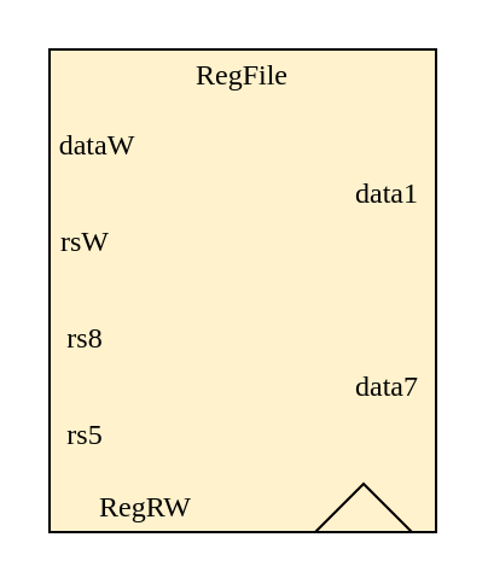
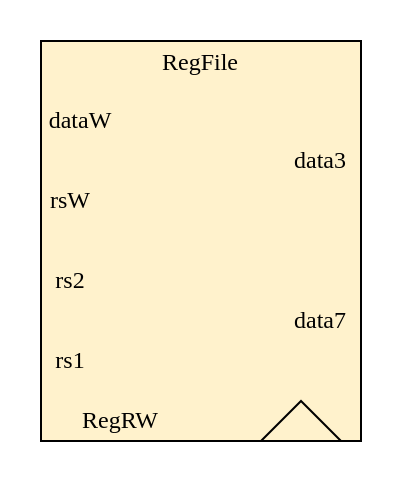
  <mxCell id="0" />
  <mxCell id="1" parent="0" />
  <mxCell id="2" value="RegFile" style="rounded=0;whiteSpace=wrap;html=1;labelPosition=center;verticalLabelPosition=top;align=center;verticalAlign=bottom;spacingTop=0;spacingBottom=-20;fontFamily=Ubuntu mono;fillColor=#fff2cc;" vertex="1" parent="1"><mxGeometry x="20" y="20" width="160" height="200" as="geometry" /></mxCell>
  <mxCell id="3" value="dataW" style="text;strokeColor=none;align=center;fillColor=none;html=1;verticalAlign=middle;whiteSpace=wrap;rounded=0;fontFamily=Ubuntu mono;" vertex="1" parent="1"><mxGeometry x="20" y="55" width="40" height="10" as="geometry" /></mxCell>
  <mxCell id="4" value="rsW" style="text;strokeColor=none;align=center;fillColor=none;html=1;verticalAlign=middle;whiteSpace=wrap;rounded=0;fontFamily=Ubuntu mono;" vertex="1" parent="1"><mxGeometry x="20" y="95" width="30" height="10" as="geometry" /></mxCell>
- <mxCell id="5" value="rs8" style="text;strokeColor=none;align=center;fillColor=none;html=1;verticalAlign=middle;whiteSpace=wrap;rounded=0;fontFamily=Ubuntu mono;" vertex="1" parent="1"><mxGeometry x="20" y="135" width="30" height="10" as="geometry" /></mxCell>
+ <mxCell id="5" value="rs2" style="text;strokeColor=none;align=center;fillColor=none;html=1;verticalAlign=middle;whiteSpace=wrap;rounded=0;fontFamily=Ubuntu mono;" vertex="1" parent="1"><mxGeometry x="20" y="135" width="30" height="10" as="geometry" /></mxCell>
  <mxCell id="6" value="RegRW" style="text;strokeColor=none;align=center;fillColor=none;html=1;verticalAlign=middle;whiteSpace=wrap;rounded=0;fontFamily=Ubuntu mono;" vertex="1" parent="1"><mxGeometry x="35" y="205" width="50" height="10" as="geometry" /></mxCell>
  <mxCell id="7" value="" style="endArrow=none;html=1;rounded=0;fontFamily=Ubuntu mono;" edge="1" parent="1"><mxGeometry width="50" height="50" relative="1" as="geometry"><mxPoint x="130" y="220" as="sourcePoint" /><mxPoint x="170" y="220" as="targetPoint" /><Array as="points"><mxPoint x="150" y="200" /></Array></mxGeometry></mxCell>
- <mxCell id="8" value="data1" style="text;strokeColor=none;align=center;fillColor=none;html=1;verticalAlign=middle;whiteSpace=wrap;rounded=0;fontFamily=Ubuntu mono;" vertex="1" parent="1"><mxGeometry x="140" y="75" width="40" height="10" as="geometry" /></mxCell>
+ <mxCell id="8" value="data3" style="text;strokeColor=none;align=center;fillColor=none;html=1;verticalAlign=middle;whiteSpace=wrap;rounded=0;fontFamily=Ubuntu mono;" vertex="1" parent="1"><mxGeometry x="140" y="75" width="40" height="10" as="geometry" /></mxCell>
  <mxCell id="9" value="data7" style="text;strokeColor=none;align=center;fillColor=none;html=1;verticalAlign=middle;whiteSpace=wrap;rounded=0;fontFamily=Ubuntu mono;" vertex="1" parent="1"><mxGeometry x="140" y="155" width="40" height="10" as="geometry" /></mxCell>
- <mxCell id="10" value="rs5" style="text;strokeColor=none;align=center;fillColor=none;html=1;verticalAlign=middle;whiteSpace=wrap;rounded=0;fontFamily=Ubuntu mono;" vertex="1" parent="1"><mxGeometry x="20" y="175" width="30" height="10" as="geometry" /></mxCell>
+ <mxCell id="10" value="rs1" style="text;strokeColor=none;align=center;fillColor=none;html=1;verticalAlign=middle;whiteSpace=wrap;rounded=0;fontFamily=Ubuntu mono;" vertex="1" parent="1"><mxGeometry x="20" y="175" width="30" height="10" as="geometry" /></mxCell>
